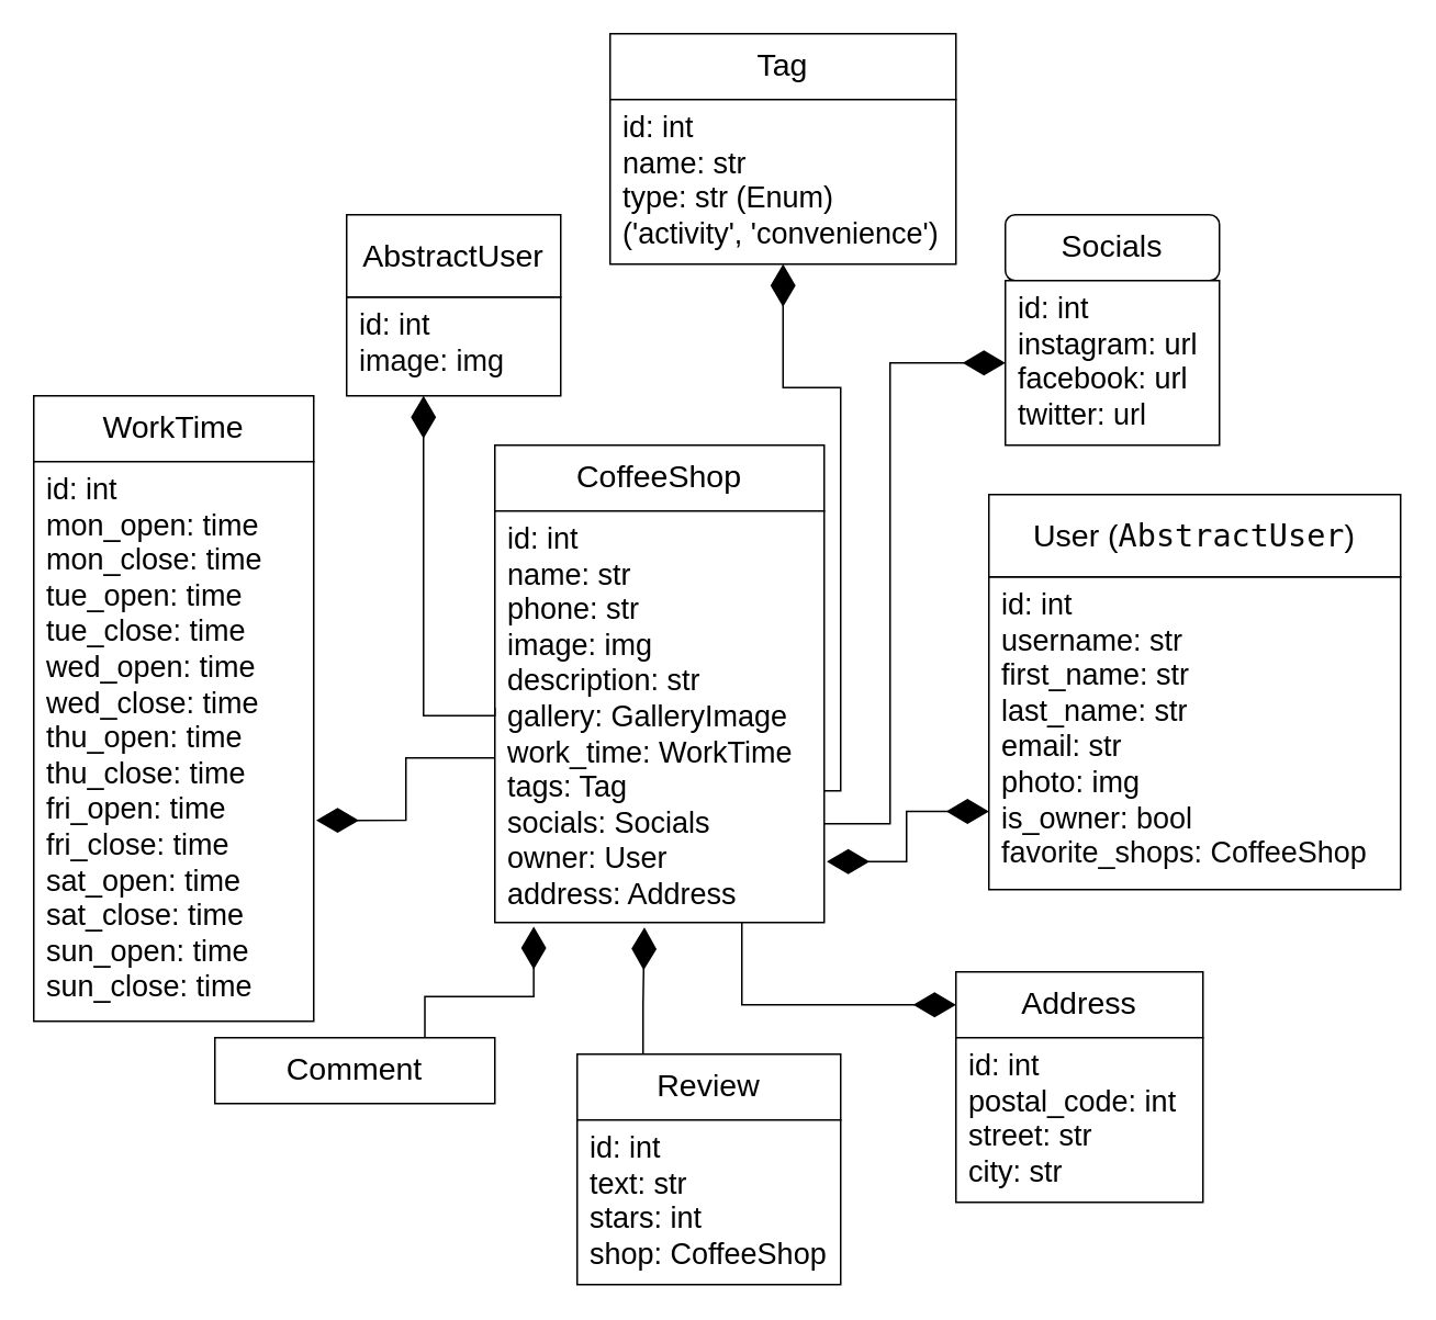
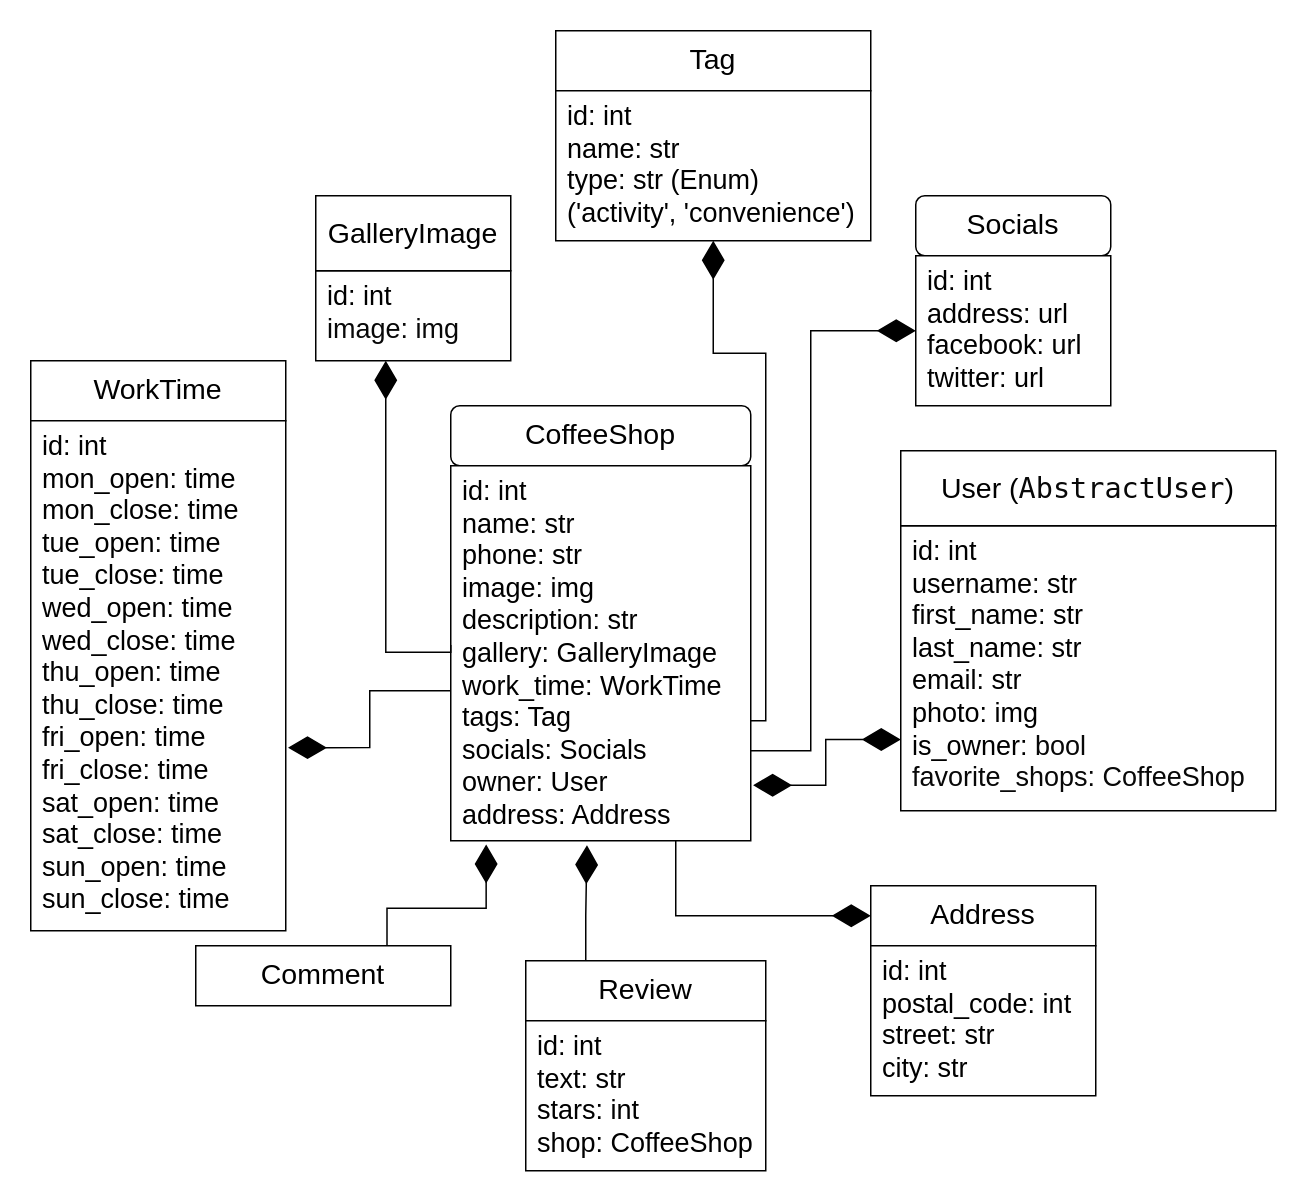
  <mxCell id="0" />
  <mxCell id="1" parent="0" />
- <mxCell id="2" value="&lt;p style=&quot;line-height: 100%;&quot;&gt;&lt;font style=&quot;font-size: 19px;&quot;&gt;CoffeeShop&lt;/font&gt;&lt;/p&gt;" style="rounded=0;whiteSpace=wrap;html=1;" parent="1" vertex="1"><mxGeometry x="300" y="270" width="200" height="40" as="geometry" /></mxCell>
+ <mxCell id="2" value="&lt;p style=&quot;line-height: 100%;&quot;&gt;&lt;font style=&quot;font-size: 19px;&quot;&gt;CoffeeShop&lt;/font&gt;&lt;/p&gt;" style="whiteSpace=wrap;html=1;rounded=1;" parent="1" vertex="1"><mxGeometry x="300" y="270" width="200" height="40" as="geometry" /></mxCell>
  <mxCell id="3" style="edgeStyle=orthogonalEdgeStyle;rounded=0;orthogonalLoop=1;jettySize=auto;html=1;exitX=1;exitY=0.25;exitDx=0;exitDy=0;entryX=0;entryY=0.5;entryDx=0;entryDy=0;fontFamily=Helvetica;fontSize=18;endSize=23;startSize=23;endArrow=diamondThin;endFill=1;" parent="1" source="7" target="23" edge="1"><mxGeometry relative="1" as="geometry"><Array as="points"><mxPoint x="490" y="500" /><mxPoint x="540" y="500" /><mxPoint x="540" y="220" /></Array></mxGeometry></mxCell>
  <mxCell id="4" style="edgeStyle=orthogonalEdgeStyle;rounded=0;orthogonalLoop=1;jettySize=auto;html=1;exitX=1;exitY=0.5;exitDx=0;exitDy=0;entryX=0.5;entryY=1;entryDx=0;entryDy=0;fontFamily=Helvetica;fontSize=18;endSize=23;startSize=23;endArrow=diamondThin;endFill=1;" parent="1" source="7" target="9" edge="1"><mxGeometry relative="1" as="geometry"><Array as="points"><mxPoint x="490" y="435" /><mxPoint x="490" y="480" /><mxPoint x="510" y="480" /><mxPoint x="510" y="235" /><mxPoint x="475" y="235" /></Array></mxGeometry></mxCell>
  <mxCell id="5" style="edgeStyle=orthogonalEdgeStyle;rounded=0;orthogonalLoop=1;jettySize=auto;html=1;exitX=0.75;exitY=1;exitDx=0;exitDy=0;entryX=0;entryY=0.5;entryDx=0;entryDy=0;fontFamily=Helvetica;fontSize=18;startArrow=none;startFill=0;endArrow=diamondThin;endFill=1;endSize=23;startSize=23;sourcePerimeterSpacing=0;targetPerimeterSpacing=0;jumpSize=11;" parent="1" source="7" target="10" edge="1"><mxGeometry relative="1" as="geometry"><Array as="points"><mxPoint x="450" y="610" /></Array></mxGeometry></mxCell>
  <mxCell id="6" style="edgeStyle=orthogonalEdgeStyle;rounded=0;jumpSize=0;orthogonalLoop=1;jettySize=auto;html=1;exitX=0;exitY=0.75;exitDx=0;exitDy=0;entryX=1.009;entryY=0.641;entryDx=0;entryDy=0;entryPerimeter=0;fontFamily=Helvetica;fontSize=18;startArrow=none;startFill=0;endArrow=diamondThin;endFill=1;startSize=23;endSize=23;sourcePerimeterSpacing=0;targetPerimeterSpacing=0;" parent="1" source="7" target="21" edge="1"><mxGeometry relative="1" as="geometry"><Array as="points"><mxPoint x="300" y="460" /><mxPoint x="246" y="460" /><mxPoint x="246" y="498" /></Array></mxGeometry></mxCell>
  <mxCell id="7" value="&lt;font style=&quot;font-size: 18px;&quot;&gt;id: int&lt;br style=&quot;font-size: 18px;&quot;&gt;name: str&lt;br style=&quot;font-size: 18px;&quot;&gt;phone: str&lt;br style=&quot;font-size: 18px;&quot;&gt;image: img&lt;br&gt;description: str&lt;br style=&quot;font-size: 18px;&quot;&gt;gallery: GalleryImage&lt;br&gt;&lt;div&gt;&lt;span style=&quot;background-color: initial;&quot;&gt;work_time: WorkTime&lt;/span&gt;&lt;/div&gt;tags: Tag&lt;br style=&quot;font-size: 18px;&quot;&gt;&lt;/font&gt;&lt;div style=&quot;font-size: 18px;&quot;&gt;&lt;span style=&quot;background-color: initial; font-size: 18px;&quot;&gt;&lt;font style=&quot;font-size: 18px;&quot;&gt;socials: Socials&lt;/font&gt;&lt;/span&gt;&lt;/div&gt;&lt;div style=&quot;font-size: 18px;&quot;&gt;&lt;span style=&quot;background-color: initial;&quot;&gt;owner: User&lt;br&gt;&lt;/span&gt;address: Address&amp;nbsp;&lt;br&gt;&lt;/div&gt;" style="rounded=0;whiteSpace=wrap;html=1;fontSize=18;align=left;verticalAlign=top;spacingLeft=6;" parent="1" vertex="1"><mxGeometry x="300" y="310" width="200" height="250" as="geometry" /></mxCell>
  <mxCell id="8" value="&lt;span style=&quot;font-size: 19px;&quot;&gt;Tag&lt;/span&gt;" style="rounded=0;whiteSpace=wrap;html=1;" parent="1" vertex="1"><mxGeometry x="370" y="20" width="210" height="40" as="geometry" /></mxCell>
  <mxCell id="9" value="id: int&lt;br style=&quot;font-size: 18px;&quot;&gt;&lt;div style=&quot;font-size: 18px;&quot;&gt;&lt;span style=&quot;background-color: initial; font-size: 18px;&quot;&gt;name: str&lt;/span&gt;&lt;/div&gt;&lt;div style=&quot;font-size: 18px;&quot;&gt;&lt;span style=&quot;background-color: initial; font-size: 18px;&quot;&gt;type:&amp;nbsp;&lt;/span&gt;str (Enum)&lt;br style=&quot;font-size: 18px;&quot;&gt;('activity', 'convenience')&lt;br style=&quot;font-size: 18px;&quot;&gt;&lt;/div&gt;" style="rounded=0;whiteSpace=wrap;html=1;fontSize=18;spacingLeft=6;align=left;verticalAlign=top;" parent="1" vertex="1"><mxGeometry x="370" y="60" width="210" height="100" as="geometry" /></mxCell>
  <mxCell id="10" value="&lt;p style=&quot;line-height: 100%;&quot;&gt;&lt;font style=&quot;font-size: 19px;&quot;&gt;Address&lt;/font&gt;&lt;/p&gt;" style="rounded=0;whiteSpace=wrap;html=1;" parent="1" vertex="1"><mxGeometry x="580" y="590" width="150" height="40" as="geometry" /></mxCell>
  <mxCell id="11" value="&lt;p style=&quot;line-height: 100%;&quot;&gt;&lt;font style=&quot;font-size: 19px;&quot;&gt;Socials&lt;/font&gt;&lt;/p&gt;" style="whiteSpace=wrap;html=1;rounded=1;" parent="1" vertex="1"><mxGeometry x="610" y="130" width="130" height="40" as="geometry" /></mxCell>
  <mxCell id="12" value="&lt;p style=&quot;line-height: 100%;&quot;&gt;&lt;font style=&quot;font-size: 19px;&quot;&gt;WorkTime&lt;/font&gt;&lt;/p&gt;" style="rounded=0;whiteSpace=wrap;html=1;" parent="1" vertex="1"><mxGeometry x="20" y="240" width="170" height="40" as="geometry" /></mxCell>
  <mxCell id="13" style="edgeStyle=orthogonalEdgeStyle;rounded=0;jumpSize=0;orthogonalLoop=1;jettySize=auto;html=1;exitX=0.75;exitY=0;exitDx=0;exitDy=0;entryX=0.118;entryY=1.01;entryDx=0;entryDy=0;entryPerimeter=0;fontFamily=Helvetica;fontSize=18;startArrow=none;startFill=0;endArrow=diamondThin;endFill=1;startSize=23;endSize=23;sourcePerimeterSpacing=0;targetPerimeterSpacing=0;" parent="1" source="14" target="7" edge="1"><mxGeometry relative="1" as="geometry" /></mxCell>
  <mxCell id="14" value="&lt;p style=&quot;line-height: 100%;&quot;&gt;&lt;span style=&quot;font-size: 19px;&quot;&gt;Comment&lt;/span&gt;&lt;/p&gt;" style="rounded=0;whiteSpace=wrap;html=1;" parent="1" vertex="1"><mxGeometry x="130" y="630" width="170" height="40" as="geometry" /></mxCell>
  <mxCell id="15" style="edgeStyle=orthogonalEdgeStyle;rounded=0;orthogonalLoop=1;jettySize=auto;html=1;exitX=0.75;exitY=1;exitDx=0;exitDy=0;entryX=1.008;entryY=0.852;entryDx=0;entryDy=0;entryPerimeter=0;startArrow=diamondThin;startFill=1;endArrow=diamondThin;endFill=1;endSize=23;startSize=23;" edge="1" parent="1" source="16" target="7"><mxGeometry relative="1" as="geometry" /></mxCell>
  <mxCell id="16" value="&lt;font style=&quot;font-size: 18px;&quot;&gt;id: int&lt;br style=&quot;font-size: 18px;&quot;&gt;username: str&lt;br style=&quot;font-size: 18px;&quot;&gt;first_name: str&lt;br style=&quot;font-size: 18px;&quot;&gt;last_name: str&lt;br style=&quot;font-size: 18px;&quot;&gt;email: str&lt;br style=&quot;font-size: 18px;&quot;&gt;photo: img&lt;br style=&quot;font-size: 18px;&quot;&gt;is_owner:&amp;nbsp;&lt;/font&gt;&lt;span style=&quot;background-color: rgb(255, 255, 255); color: rgb(8, 8, 8); font-size: 18px;&quot;&gt;bool&lt;br style=&quot;font-size: 18px;&quot;&gt;&lt;/span&gt;&lt;span style=&quot;background-color: rgb(255, 255, 255); color: rgb(8, 8, 8); font-size: 18px;&quot;&gt;favorite_shops: CoffeeShop&amp;nbsp;&lt;br style=&quot;font-size: 18px;&quot;&gt;&lt;/span&gt;" style="rounded=0;whiteSpace=wrap;html=1;fontSize=18;align=left;verticalAlign=top;spacingLeft=6;direction=south;" parent="1" vertex="1"><mxGeometry x="600" y="350" width="250" height="190" as="geometry" /></mxCell>
  <mxCell id="17" value="&lt;p style=&quot;line-height: 100%; font-size: 19px;&quot;&gt;&lt;font style=&quot;font-size: 19px;&quot;&gt;User (&lt;/font&gt;&lt;span style=&quot;font-family: &amp;quot;JetBrains Mono&amp;quot;, monospace; background-color: rgb(255, 255, 255); color: rgb(8, 8, 8);&quot;&gt;AbstractUser&lt;/span&gt;&lt;span style=&quot;background-color: initial;&quot;&gt;)&lt;/span&gt;&lt;/p&gt;" style="rounded=0;whiteSpace=wrap;html=1;align=center;" parent="1" vertex="1"><mxGeometry x="600" y="300" width="250" height="50" as="geometry" /></mxCell>
  <mxCell id="18" style="edgeStyle=orthogonalEdgeStyle;rounded=0;orthogonalLoop=1;jettySize=auto;html=1;exitX=0.25;exitY=0;exitDx=0;exitDy=0;entryX=0.454;entryY=1.012;entryDx=0;entryDy=0;entryPerimeter=0;fontFamily=Helvetica;fontSize=18;endSize=23;startSize=23;endArrow=diamondThin;endFill=1;" parent="1" source="19" target="7" edge="1"><mxGeometry relative="1" as="geometry" /></mxCell>
  <mxCell id="19" value="&lt;span style=&quot;font-size: 19px;&quot;&gt;Review&lt;/span&gt;" style="rounded=0;whiteSpace=wrap;html=1;" parent="1" vertex="1"><mxGeometry x="350" y="640" width="160" height="40" as="geometry" /></mxCell>
  <mxCell id="20" value="id: int&lt;br style=&quot;font-size: 18px;&quot;&gt;&lt;div style=&quot;font-size: 18px;&quot;&gt;&lt;span style=&quot;background-color: initial; font-size: 18px;&quot;&gt;text: str&lt;/span&gt;&lt;/div&gt;&lt;div style=&quot;font-size: 18px;&quot;&gt;stars: int&lt;br style=&quot;font-size: 18px;&quot;&gt;shop: CoffeeShop&lt;/div&gt;" style="rounded=0;whiteSpace=wrap;html=1;fontSize=18;spacingLeft=6;align=left;verticalAlign=top;" parent="1" vertex="1"><mxGeometry x="350" y="680" width="160" height="100" as="geometry" /></mxCell>
  <mxCell id="21" value="&lt;span style=&quot;font-size: 18px;&quot;&gt;id: int&lt;br style=&quot;font-size: 18px;&quot;&gt;&lt;/span&gt;&lt;div style=&quot;font-size: 18px;&quot;&gt;&lt;div style=&quot;font-size: 18px;&quot;&gt;mon_open: time&lt;/div&gt;&lt;div style=&quot;font-size: 18px;&quot;&gt;mon_close: time&lt;/div&gt;&lt;div style=&quot;font-size: 18px;&quot;&gt;tue_open:&amp;nbsp;&lt;span style=&quot;background-color: initial; font-size: 18px;&quot;&gt;time&lt;/span&gt;&lt;/div&gt;&lt;div style=&quot;font-size: 18px;&quot;&gt;tue_close:&amp;nbsp;&lt;span style=&quot;background-color: initial; font-size: 18px;&quot;&gt;time&lt;/span&gt;&lt;/div&gt;&lt;div style=&quot;font-size: 18px;&quot;&gt;wed_open:&amp;nbsp;&lt;span style=&quot;background-color: initial; font-size: 18px;&quot;&gt;time&lt;/span&gt;&lt;/div&gt;&lt;div style=&quot;font-size: 18px;&quot;&gt;wed_close:&amp;nbsp;&lt;span style=&quot;background-color: initial; font-size: 18px;&quot;&gt;time&lt;/span&gt;&lt;/div&gt;&lt;div style=&quot;font-size: 18px;&quot;&gt;thu_open:&amp;nbsp;&lt;span style=&quot;background-color: initial; font-size: 18px;&quot;&gt;time&lt;/span&gt;&lt;/div&gt;&lt;div style=&quot;font-size: 18px;&quot;&gt;thu_close:&amp;nbsp;&lt;span style=&quot;background-color: initial; font-size: 18px;&quot;&gt;time&lt;/span&gt;&lt;/div&gt;&lt;div style=&quot;font-size: 18px;&quot;&gt;fri_open:&amp;nbsp;&lt;span style=&quot;background-color: initial; font-size: 18px;&quot;&gt;time&lt;/span&gt;&lt;/div&gt;&lt;div style=&quot;font-size: 18px;&quot;&gt;fri_close:&amp;nbsp;&lt;span style=&quot;background-color: initial; font-size: 18px;&quot;&gt;time&lt;/span&gt;&lt;/div&gt;&lt;div style=&quot;font-size: 18px;&quot;&gt;sat_open:&amp;nbsp;&lt;span style=&quot;background-color: initial; font-size: 18px;&quot;&gt;time&lt;/span&gt;&lt;/div&gt;&lt;div style=&quot;font-size: 18px;&quot;&gt;sat_close:&amp;nbsp;&lt;span style=&quot;background-color: initial; font-size: 18px;&quot;&gt;time&lt;/span&gt;&lt;/div&gt;&lt;div style=&quot;font-size: 18px;&quot;&gt;sun_open:&amp;nbsp;&lt;span style=&quot;background-color: initial; font-size: 18px;&quot;&gt;time&lt;/span&gt;&lt;/div&gt;&lt;div style=&quot;font-size: 18px;&quot;&gt;sun_close:&amp;nbsp;&lt;span style=&quot;background-color: initial; font-size: 18px;&quot;&gt;time&lt;/span&gt;&lt;/div&gt;&lt;div style=&quot;font-size: 18px;&quot;&gt;&lt;br style=&quot;font-size: 18px;&quot;&gt;&lt;/div&gt;&lt;/div&gt;" style="rounded=0;whiteSpace=wrap;html=1;fontSize=18;align=left;verticalAlign=top;spacingLeft=6;" parent="1" vertex="1"><mxGeometry x="20" y="280" width="170" height="340" as="geometry" /></mxCell>
  <mxCell id="22" value="id: int&lt;br style=&quot;font-size: 18px;&quot;&gt;postal_code: int&lt;br style=&quot;font-size: 18px;&quot;&gt;&lt;div style=&quot;font-size: 18px;&quot;&gt;&lt;span style=&quot;background-color: initial; font-size: 18px;&quot;&gt;street: str&lt;br style=&quot;font-size: 18px;&quot;&gt;city: str&lt;/span&gt;&lt;/div&gt;" style="rounded=0;whiteSpace=wrap;html=1;fontSize=18;spacingLeft=6;align=left;verticalAlign=top;" parent="1" vertex="1"><mxGeometry x="580" y="630" width="150" height="100" as="geometry" /></mxCell>
- <mxCell id="23" value="&lt;span style=&quot;font-size: 18px;&quot;&gt;id: int&lt;br style=&quot;font-size: 18px;&quot;&gt;instagram: url&lt;br style=&quot;font-size: 18px;&quot;&gt;facebook: url&lt;br style=&quot;font-size: 18px;&quot;&gt;&lt;/span&gt;&lt;span style=&quot;font-size: 18px;&quot;&gt;twitter: url&lt;/span&gt;&lt;span style=&quot;font-size: 18px;&quot;&gt;&lt;br style=&quot;font-size: 18px;&quot;&gt;&lt;br style=&quot;font-size: 18px;&quot;&gt;&lt;/span&gt;" style="rounded=0;whiteSpace=wrap;html=1;fontSize=18;align=left;verticalAlign=top;spacingLeft=6;" parent="1" vertex="1"><mxGeometry x="610" y="170" width="130" height="100" as="geometry" /></mxCell>
+ <mxCell id="23" value="&lt;span style=&quot;font-size: 18px;&quot;&gt;id: int&lt;br style=&quot;font-size: 18px;&quot;&gt;address: url&lt;br style=&quot;font-size: 18px;&quot;&gt;facebook: url&lt;br style=&quot;font-size: 18px;&quot;&gt;&lt;/span&gt;&lt;span style=&quot;font-size: 18px;&quot;&gt;twitter: url&lt;/span&gt;&lt;span style=&quot;font-size: 18px;&quot;&gt;&lt;br style=&quot;font-size: 18px;&quot;&gt;&lt;br style=&quot;font-size: 18px;&quot;&gt;&lt;/span&gt;" style="rounded=0;whiteSpace=wrap;html=1;fontSize=18;align=left;verticalAlign=top;spacingLeft=6;" parent="1" vertex="1"><mxGeometry x="610" y="170" width="130" height="100" as="geometry" /></mxCell>
  <mxCell id="24" value="&lt;font style=&quot;font-size: 18px;&quot;&gt;id: int&lt;br style=&quot;font-size: 18px;&quot;&gt;&lt;/font&gt;&lt;span style=&quot;background-color: rgb(255, 255, 255); color: rgb(8, 8, 8); font-size: 18px;&quot;&gt;image: img&lt;br&gt;&lt;br style=&quot;font-size: 18px;&quot;&gt;&lt;/span&gt;" style="rounded=0;whiteSpace=wrap;html=1;fontSize=18;align=left;verticalAlign=top;spacingLeft=6;direction=south;" parent="1" vertex="1"><mxGeometry x="210" y="180" width="130" height="60" as="geometry" /></mxCell>
- <mxCell id="25" value="&lt;p style=&quot;line-height: 100%; font-size: 19px;&quot;&gt;AbstractUser&lt;/p&gt;" style="rounded=0;whiteSpace=wrap;html=1;align=center;" parent="1" vertex="1"><mxGeometry x="210" y="130" width="130" height="50" as="geometry" /></mxCell>
+ <mxCell id="25" value="&lt;p style=&quot;line-height: 100%; font-size: 19px;&quot;&gt;GalleryImage&lt;/p&gt;" style="rounded=0;whiteSpace=wrap;html=1;align=center;" parent="1" vertex="1"><mxGeometry x="210" y="130" width="130" height="50" as="geometry" /></mxCell>
  <mxCell id="26" style="edgeStyle=orthogonalEdgeStyle;rounded=0;orthogonalLoop=1;jettySize=auto;html=1;exitX=0;exitY=0.5;exitDx=0;exitDy=0;entryX=1.093;entryY=0.641;entryDx=0;entryDy=0;entryPerimeter=0;fontFamily=Helvetica;fontSize=18;endSize=23;startSize=23;endArrow=diamondThin;endFill=1;" parent="1" edge="1"><mxGeometry relative="1" as="geometry"><mxPoint x="300" y="429.42" as="sourcePoint" /><mxPoint x="256.67" y="240" as="targetPoint" /><Array as="points"><mxPoint x="300" y="434.42" /><mxPoint x="257" y="434.42" /></Array></mxGeometry></mxCell>
